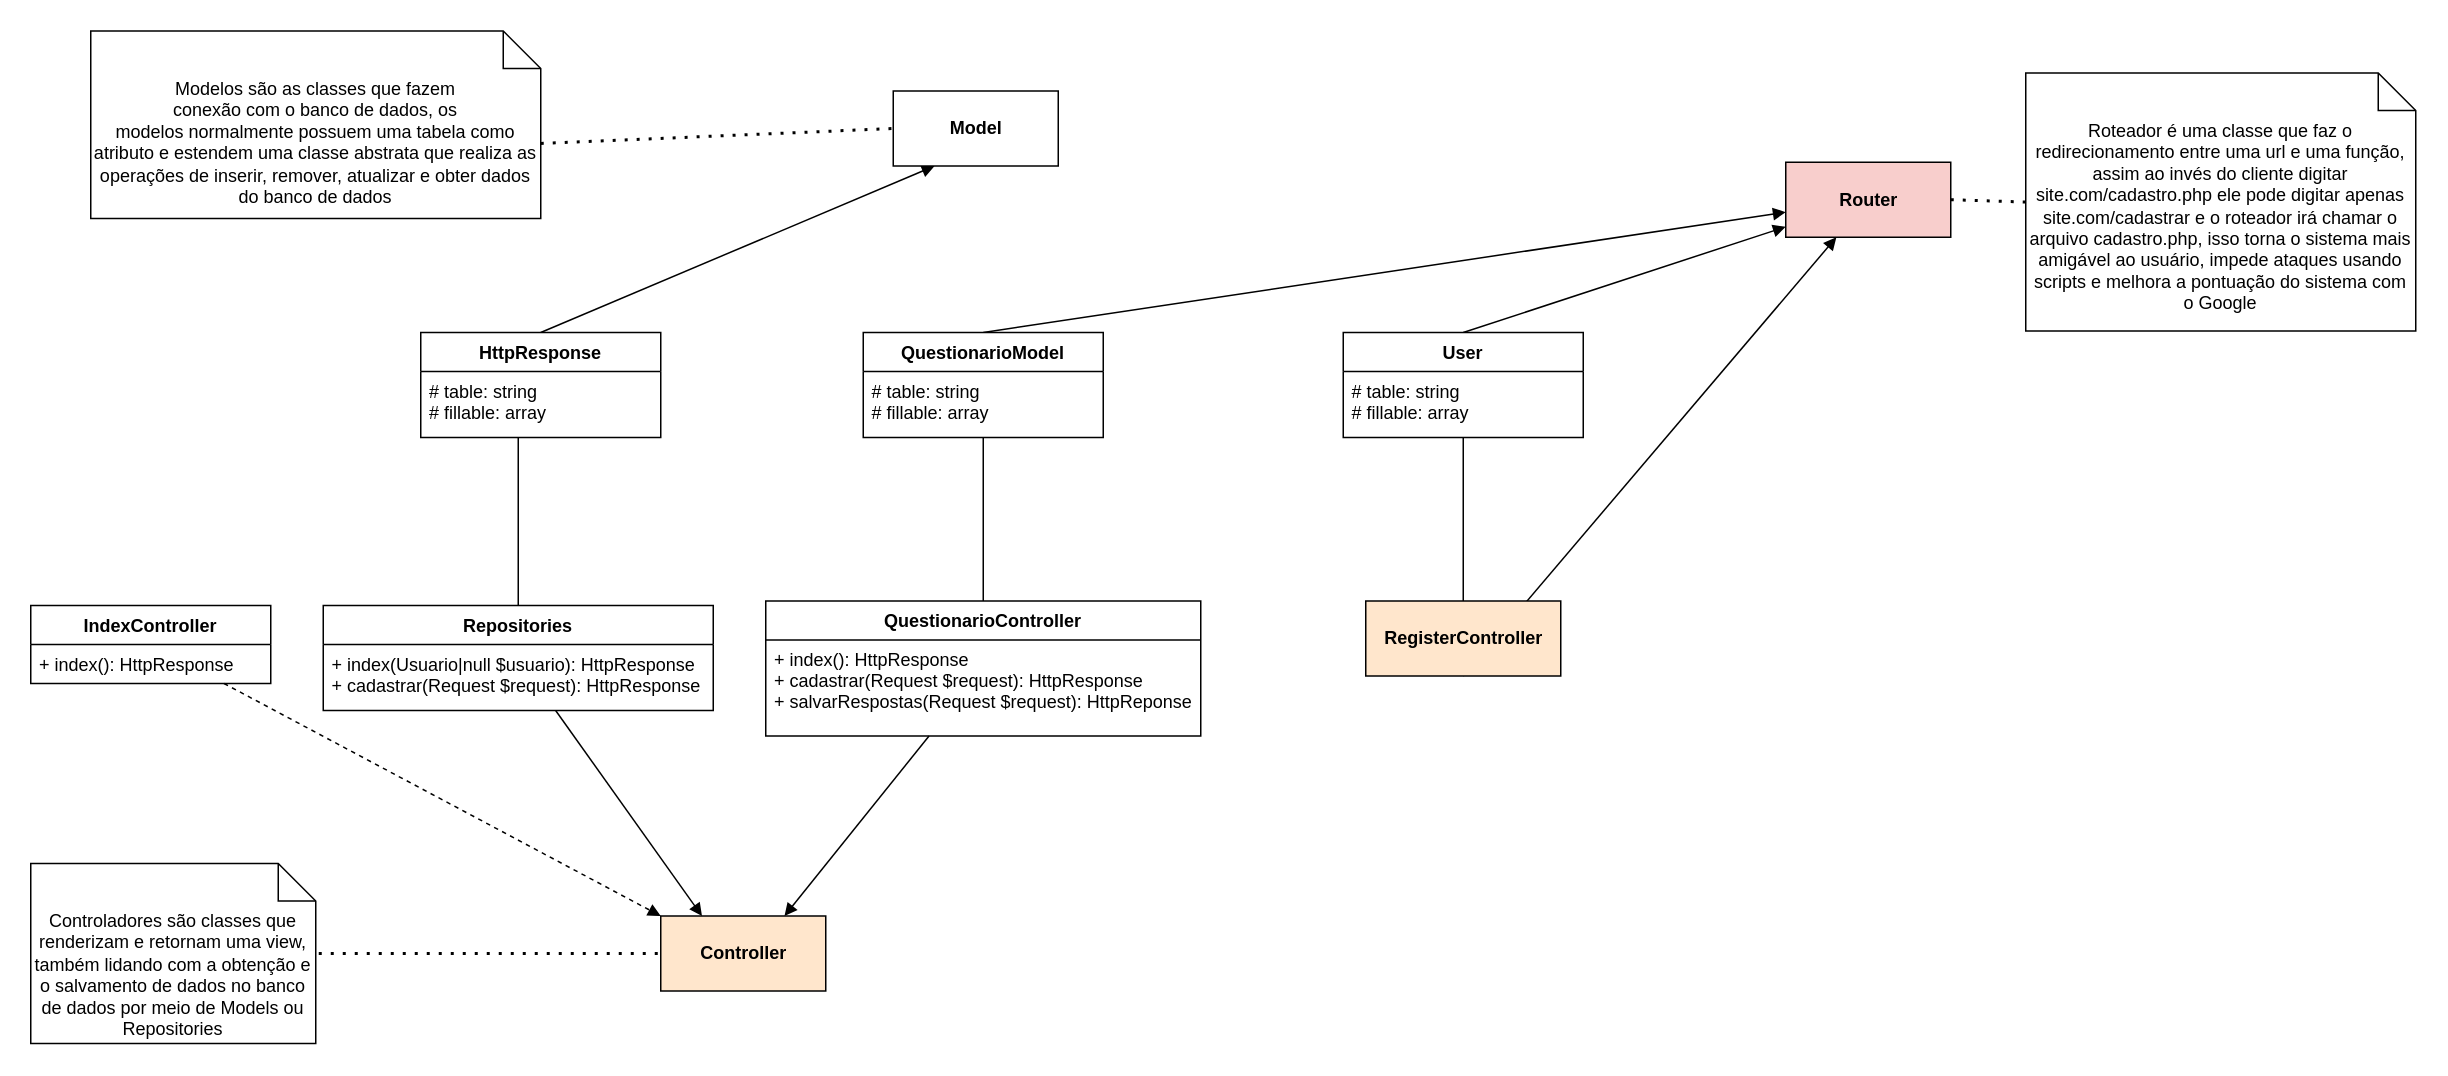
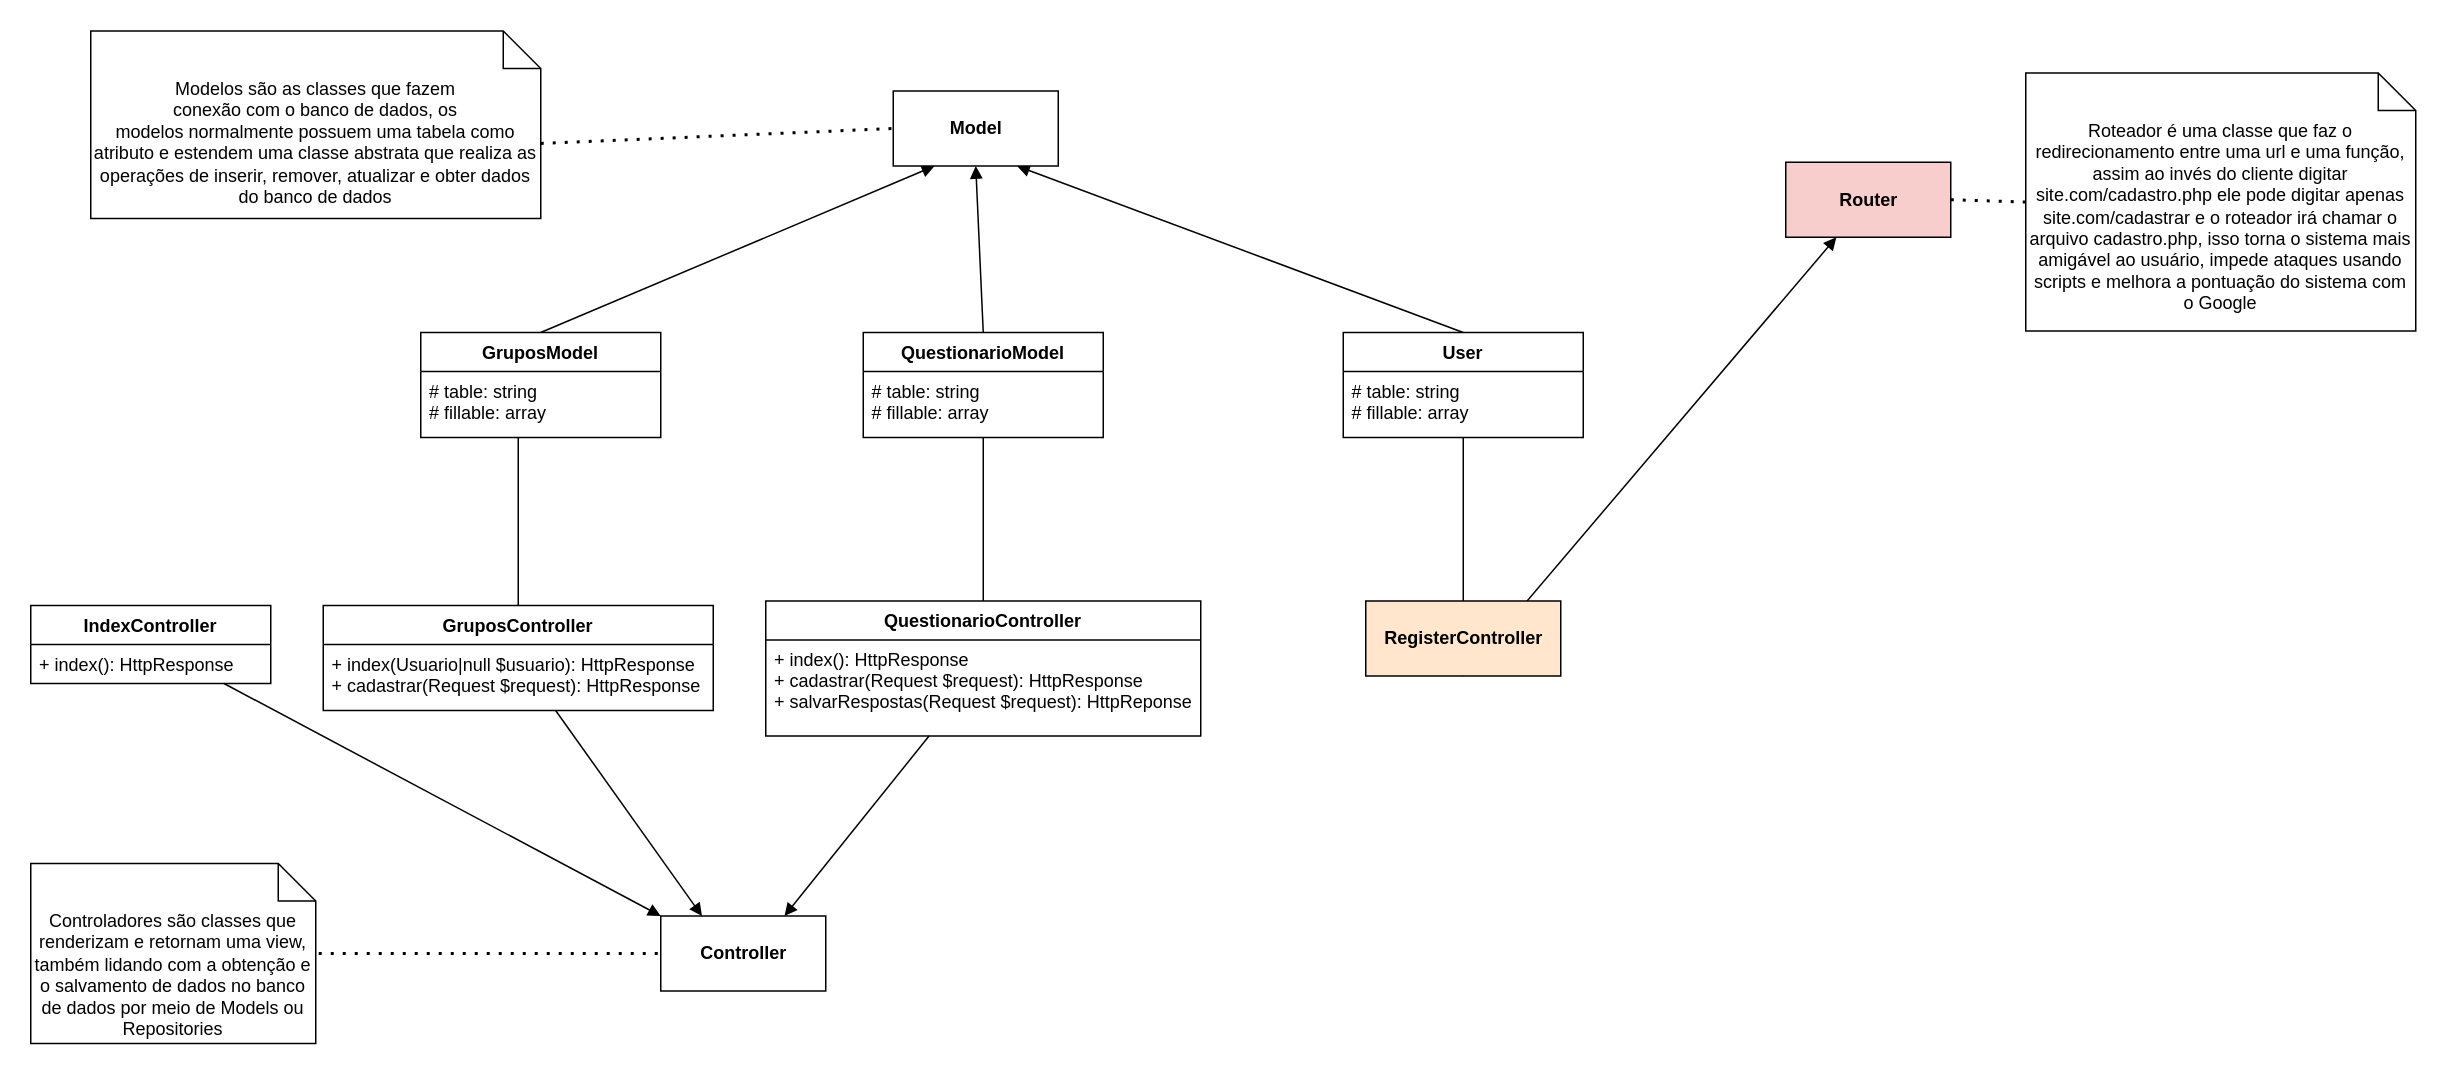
  <mxCell id="0" />
  <mxCell id="1" parent="0" />
  <mxCell id="2" style="rounded=0;orthogonalLoop=1;jettySize=auto;html=1;exitX=0.5;exitY=0;exitDx=0;exitDy=0;entryX=0.25;entryY=1;entryDx=0;entryDy=0;endArrow=block;endFill=1;startArrow=none;startFill=0;" parent="1" source="4" target="16" edge="1"><mxGeometry relative="1" as="geometry"><mxPoint x="477.5" y="140" as="targetPoint" /></mxGeometry></mxCell>
  <mxCell id="3" style="edgeStyle=orthogonalEdgeStyle;rounded=0;orthogonalLoop=1;jettySize=auto;html=1;entryX=0.5;entryY=0;entryDx=0;entryDy=0;startArrow=none;startFill=0;endArrow=none;endFill=0;" parent="1" source="4" target="22" edge="1"><mxGeometry relative="1" as="geometry"><Array as="points"><mxPoint x="345" y="310" /><mxPoint x="345" y="310" /></Array></mxGeometry></mxCell>
- <mxCell id="4" value="HttpResponse" style="swimlane;fontStyle=1;align=center;verticalAlign=top;childLayout=stackLayout;horizontal=1;startSize=26;horizontalStack=0;resizeParent=1;resizeParentMax=0;resizeLast=0;collapsible=1;marginBottom=0;" parent="1" vertex="1"><mxGeometry x="280" y="221" width="160" height="70" as="geometry" /></mxCell>
+ <mxCell id="4" value="GruposModel" style="swimlane;fontStyle=1;align=center;verticalAlign=top;childLayout=stackLayout;horizontal=1;startSize=26;horizontalStack=0;resizeParent=1;resizeParentMax=0;resizeLast=0;collapsible=1;marginBottom=0;" parent="1" vertex="1"><mxGeometry x="280" y="221" width="160" height="70" as="geometry" /></mxCell>
  <mxCell id="5" value="# table: string&#10;# fillable: array" style="text;strokeColor=none;fillColor=none;align=left;verticalAlign=top;spacingLeft=4;spacingRight=4;overflow=hidden;rotatable=0;points=[[0,0.5],[1,0.5]];portConstraint=eastwest;" parent="4" vertex="1"><mxGeometry y="26" width="160" height="44" as="geometry" /></mxCell>
- <mxCell id="6" style="rounded=0;orthogonalLoop=1;jettySize=auto;html=1;exitX=0.5;exitY=0;exitDx=0;exitDy=0;endArrow=block;endFill=1;" parent="1" source="8" target="28" edge="1"><mxGeometry relative="1" as="geometry"><mxPoint x="505" y="140" as="targetPoint" /></mxGeometry></mxCell>
+ <mxCell id="6" style="rounded=0;orthogonalLoop=1;jettySize=auto;html=1;exitX=0.5;exitY=0;exitDx=0;exitDy=0;entryX=0.75;entryY=1;entryDx=0;entryDy=0;endArrow=block;endFill=1;" parent="1" source="8" target="16" edge="1"><mxGeometry relative="1" as="geometry"><mxPoint x="505" y="140" as="targetPoint" /></mxGeometry></mxCell>
  <mxCell id="7" style="edgeStyle=orthogonalEdgeStyle;rounded=0;orthogonalLoop=1;jettySize=auto;html=1;startArrow=none;startFill=0;endArrow=none;endFill=0;entryX=0.5;entryY=0;entryDx=0;entryDy=0;" parent="1" source="8" target="33" edge="1"><mxGeometry relative="1" as="geometry"><mxPoint x="1000" y="360" as="targetPoint" /><Array as="points" /></mxGeometry></mxCell>
  <mxCell id="8" value="User" style="swimlane;fontStyle=1;align=center;verticalAlign=top;childLayout=stackLayout;horizontal=1;startSize=26;horizontalStack=0;resizeParent=1;resizeParentMax=0;resizeLast=0;collapsible=1;marginBottom=0;" parent="1" vertex="1"><mxGeometry x="895" y="221" width="160" height="70" as="geometry" /></mxCell>
  <mxCell id="9" value="# table: string&#10;# fillable: array" style="text;strokeColor=none;fillColor=none;align=left;verticalAlign=top;spacingLeft=4;spacingRight=4;overflow=hidden;rotatable=0;points=[[0,0.5],[1,0.5]];portConstraint=eastwest;" parent="8" vertex="1"><mxGeometry y="26" width="160" height="44" as="geometry" /></mxCell>
- <mxCell id="10" style="edgeStyle=none;rounded=0;orthogonalLoop=1;jettySize=auto;html=1;exitX=0.5;exitY=0;exitDx=0;exitDy=0;endArrow=block;endFill=1;startArrow=none;startFill=0;" parent="1" source="11" target="28" edge="1"><mxGeometry relative="1" as="geometry"><mxPoint x="505" y="150" as="targetPoint" /></mxGeometry></mxCell>
+ <mxCell id="10" style="edgeStyle=none;rounded=0;orthogonalLoop=1;jettySize=auto;html=1;exitX=0.5;exitY=0;exitDx=0;exitDy=0;endArrow=block;endFill=1;startArrow=none;startFill=0;entryX=0.5;entryY=1;entryDx=0;entryDy=0;" parent="1" source="11" target="16" edge="1"><mxGeometry relative="1" as="geometry"><mxPoint x="505" y="150" as="targetPoint" /></mxGeometry></mxCell>
  <mxCell id="11" value="QuestionarioModel" style="swimlane;fontStyle=1;align=center;verticalAlign=top;childLayout=stackLayout;horizontal=1;startSize=26;horizontalStack=0;resizeParent=1;resizeParentMax=0;resizeLast=0;collapsible=1;marginBottom=0;" parent="1" vertex="1"><mxGeometry x="575" y="221" width="160" height="70" as="geometry" /></mxCell>
  <mxCell id="12" value="# table: string&#10;# fillable: array" style="text;strokeColor=none;fillColor=none;align=left;verticalAlign=top;spacingLeft=4;spacingRight=4;overflow=hidden;rotatable=0;points=[[0,0.5],[1,0.5]];portConstraint=eastwest;" parent="11" vertex="1"><mxGeometry y="26" width="160" height="44" as="geometry" /></mxCell>
  <mxCell id="13" value="" style="endArrow=none;dashed=1;html=1;dashPattern=1 3;strokeWidth=2;exitX=0;exitY=0;exitDx=300;exitDy=75;strokeColor=#000000;exitPerimeter=0;entryX=0;entryY=0.5;entryDx=0;entryDy=0;" parent="1" source="15" target="16" edge="1"><mxGeometry width="50" height="50" relative="1" as="geometry"><mxPoint x="270" y="101" as="sourcePoint" /><mxPoint x="450" y="123" as="targetPoint" /></mxGeometry></mxCell>
  <mxCell id="14" value="" style="endArrow=none;dashed=1;html=1;dashPattern=1 3;strokeWidth=2;exitX=1;exitY=0.5;exitDx=0;exitDy=0;entryX=0;entryY=0.5;entryDx=0;entryDy=0;strokeColor=#000000;entryPerimeter=0;" parent="1" source="17" target="31" edge="1"><mxGeometry width="50" height="50" relative="1" as="geometry"><mxPoint x="230" y="354" as="sourcePoint" /><mxPoint x="720" y="335" as="targetPoint" /></mxGeometry></mxCell>
  <mxCell id="15" value="Modelos são as classes que fazem&lt;br&gt;conexão com o banco de dados, os&lt;br&gt;modelos normalmente possuem uma tabela como atributo e estendem uma classe abstrata que realiza as operações de inserir, remover, atualizar e obter dados do banco de dados" style="shape=note2;boundedLbl=1;whiteSpace=wrap;html=1;size=25;verticalAlign=top;align=center;" parent="1" vertex="1"><mxGeometry x="60" y="20" width="300" height="125" as="geometry" /></mxCell>
  <mxCell id="16" value="&lt;b&gt;Model&lt;/b&gt;" style="html=1;" parent="1" vertex="1"><mxGeometry x="595" y="60" width="110" height="50" as="geometry" /></mxCell>
- <mxCell id="17" value="&lt;b&gt;Controller&lt;/b&gt;" style="html=1;fillColor=#ffe6cc;" parent="1" vertex="1"><mxGeometry x="440" y="610" width="110" height="50" as="geometry" /></mxCell>
- <mxCell id="18" style="edgeStyle=none;rounded=0;orthogonalLoop=1;jettySize=auto;html=1;entryX=0;entryY=0;entryDx=0;entryDy=0;strokeColor=#000000;endArrow=block;endFill=1;startArrow=none;startFill=0;dashed=1;" parent="1" source="19" target="17" edge="1"><mxGeometry relative="1" as="geometry" /></mxCell>
+ <mxCell id="17" value="&lt;b&gt;Controller&lt;/b&gt;" style="html=1;" parent="1" vertex="1"><mxGeometry x="440" y="610" width="110" height="50" as="geometry" /></mxCell>
+ <mxCell id="18" style="edgeStyle=none;rounded=0;orthogonalLoop=1;jettySize=auto;html=1;entryX=0;entryY=0;entryDx=0;entryDy=0;strokeColor=#000000;endArrow=block;endFill=1;startArrow=none;startFill=0;" parent="1" source="19" target="17" edge="1"><mxGeometry relative="1" as="geometry" /></mxCell>
  <mxCell id="19" value="IndexController" style="swimlane;fontStyle=1;align=center;verticalAlign=top;childLayout=stackLayout;horizontal=1;startSize=26;horizontalStack=0;resizeParent=1;resizeParentMax=0;resizeLast=0;collapsible=1;marginBottom=0;" parent="1" vertex="1"><mxGeometry x="20" y="403" width="160" height="52" as="geometry" /></mxCell>
  <mxCell id="20" value="+ index(): HttpResponse" style="text;strokeColor=none;fillColor=none;align=left;verticalAlign=top;spacingLeft=4;spacingRight=4;overflow=hidden;rotatable=0;points=[[0,0.5],[1,0.5]];portConstraint=eastwest;" parent="19" vertex="1"><mxGeometry y="26" width="160" height="26" as="geometry" /></mxCell>
  <mxCell id="21" style="edgeStyle=none;rounded=0;orthogonalLoop=1;jettySize=auto;html=1;entryX=0.25;entryY=0;entryDx=0;entryDy=0;strokeColor=#000000;endArrow=block;endFill=1;startArrow=none;startFill=0;" parent="1" source="22" target="17" edge="1"><mxGeometry relative="1" as="geometry" /></mxCell>
- <mxCell id="22" value="Repositories" style="swimlane;fontStyle=1;align=center;verticalAlign=top;childLayout=stackLayout;horizontal=1;startSize=26;horizontalStack=0;resizeParent=1;resizeParentMax=0;resizeLast=0;collapsible=1;marginBottom=0;" parent="1" vertex="1"><mxGeometry x="215" y="403" width="260" height="70" as="geometry" /></mxCell>
+ <mxCell id="22" value="GruposController" style="swimlane;fontStyle=1;align=center;verticalAlign=top;childLayout=stackLayout;horizontal=1;startSize=26;horizontalStack=0;resizeParent=1;resizeParentMax=0;resizeLast=0;collapsible=1;marginBottom=0;" parent="1" vertex="1"><mxGeometry x="215" y="403" width="260" height="70" as="geometry" /></mxCell>
  <mxCell id="23" value="+ index(Usuario|null $usuario): HttpResponse&#10;+ cadastrar(Request $request): HttpResponse" style="text;strokeColor=none;fillColor=none;align=left;verticalAlign=top;spacingLeft=4;spacingRight=4;overflow=hidden;rotatable=0;points=[[0,0.5],[1,0.5]];portConstraint=eastwest;" parent="22" vertex="1"><mxGeometry y="26" width="260" height="44" as="geometry" /></mxCell>
  <mxCell id="24" style="edgeStyle=none;rounded=0;orthogonalLoop=1;jettySize=auto;html=1;entryX=0.75;entryY=0;entryDx=0;entryDy=0;strokeColor=#000000;endArrow=block;endFill=1;startArrow=none;startFill=0;" parent="1" source="25" target="17" edge="1"><mxGeometry relative="1" as="geometry" /></mxCell>
  <mxCell id="25" value="QuestionarioController" style="swimlane;fontStyle=1;align=center;verticalAlign=top;childLayout=stackLayout;horizontal=1;startSize=26;horizontalStack=0;resizeParent=1;resizeParentMax=0;resizeLast=0;collapsible=1;marginBottom=0;" parent="1" vertex="1"><mxGeometry x="510" y="400" width="290" height="90" as="geometry" /></mxCell>
  <mxCell id="26" value="+ index(): HttpResponse&#10;+ cadastrar(Request $request): HttpResponse&#10;+ salvarRespostas(Request $request): HttpReponse" style="text;strokeColor=none;fillColor=none;align=left;verticalAlign=top;spacingLeft=4;spacingRight=4;overflow=hidden;rotatable=0;points=[[0,0.5],[1,0.5]];portConstraint=eastwest;" parent="25" vertex="1"><mxGeometry y="26" width="290" height="64" as="geometry" /></mxCell>
  <mxCell id="27" style="edgeStyle=none;rounded=0;orthogonalLoop=1;jettySize=auto;html=1;strokeColor=#000000;endArrow=block;endFill=1;startArrow=none;startFill=0;exitX=0.5;exitY=1;exitDx=0;exitDy=0;" parent="1" source="33" target="28" edge="1"><mxGeometry relative="1" as="geometry"><mxPoint x="971" y="486.988" as="sourcePoint" /></mxGeometry></mxCell>
  <mxCell id="28" value="Router" style="html=1;fontStyle=1;fillColor=#f8cecc;" parent="1" vertex="1"><mxGeometry x="1190" y="107.5" width="110" height="50" as="geometry" /></mxCell>
  <mxCell id="29" value="Roteador é uma classe que faz o redirecionamento entre uma url e uma função, assim ao invés do cliente digitar site.com/cadastro.php ele pode digitar apenas site.com/cadastrar e o roteador irá chamar o arquivo cadastro.php, isso torna o sistema mais amigável ao usuário, impede ataques usando scripts e melhora a pontuação do sistema com o Google" style="shape=note2;boundedLbl=1;whiteSpace=wrap;html=1;size=25;verticalAlign=top;align=center;" parent="1" vertex="1"><mxGeometry x="1350" y="48" width="260" height="172" as="geometry" /></mxCell>
  <mxCell id="30" value="" style="endArrow=none;dashed=1;html=1;dashPattern=1 3;strokeWidth=2;exitX=1;exitY=0.5;exitDx=0;exitDy=0;strokeColor=#000000;entryX=0;entryY=0.5;entryDx=0;entryDy=0;entryPerimeter=0;" parent="1" source="28" target="29" edge="1"><mxGeometry width="50" height="50" relative="1" as="geometry"><mxPoint x="820" y="700.5" as="sourcePoint" /><mxPoint x="990" y="655.5" as="targetPoint" /></mxGeometry></mxCell>
  <mxCell id="31" value="Controladores são classes que&lt;br&gt;renderizam e retornam uma view, também lidando com a obtenção e o salvamento de dados no banco de dados por meio de Models ou Repositories" style="shape=note2;boundedLbl=1;whiteSpace=wrap;html=1;size=25;verticalAlign=top;align=center;" parent="1" vertex="1"><mxGeometry x="20" y="575" width="190" height="120" as="geometry" /></mxCell>
  <mxCell id="32" style="edgeStyle=orthogonalEdgeStyle;rounded=0;orthogonalLoop=1;jettySize=auto;html=1;entryX=0.5;entryY=0;entryDx=0;entryDy=0;startArrow=none;startFill=0;endArrow=none;endFill=0;exitX=0.5;exitY=0.991;exitDx=0;exitDy=0;exitPerimeter=0;" parent="1" source="12" target="25" edge="1"><mxGeometry relative="1" as="geometry"><mxPoint x="690" y="294" as="sourcePoint" /><Array as="points"><mxPoint x="655" y="310" /><mxPoint x="655" y="310" /></Array></mxGeometry></mxCell>
  <mxCell id="33" value="&lt;b&gt;RegisterController&lt;/b&gt;" style="html=1;fillColor=#ffe6cc;" parent="1" vertex="1"><mxGeometry x="910" y="400" width="130" height="50" as="geometry" /></mxCell>
